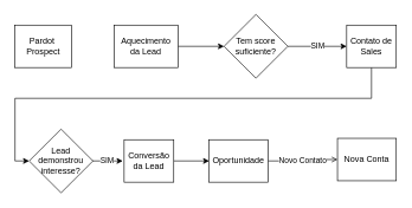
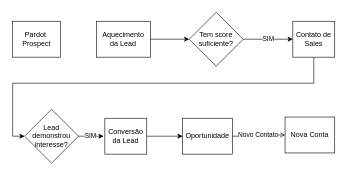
  <mxCell id="0" />
  <mxCell id="1" parent="0" />
  <mxCell id="2" value="Pardot&amp;nbsp;&lt;br&gt;Prospect" style="rounded=0;whiteSpace=wrap;html=1;" vertex="1" parent="1"><mxGeometry x="20" y="35" width="80" height="60" as="geometry" /></mxCell>
  <mxCell id="3" style="edgeStyle=orthogonalEdgeStyle;rounded=0;orthogonalLoop=1;jettySize=auto;html=1;exitX=1;exitY=0.5;exitDx=0;exitDy=0;" edge="1" parent="1" source="4" target="6"><mxGeometry relative="1" as="geometry" /></mxCell>
  <mxCell id="4" value="Aquecimento &lt;br&gt;da Lead" style="rounded=0;whiteSpace=wrap;html=1;" vertex="1" parent="1"><mxGeometry x="160" y="35" width="90" height="60" as="geometry" /></mxCell>
  <mxCell id="5" value="SIM" style="edgeStyle=orthogonalEdgeStyle;rounded=0;orthogonalLoop=1;jettySize=auto;html=1;exitX=1;exitY=0.5;exitDx=0;exitDy=0;entryX=0;entryY=0.5;entryDx=0;entryDy=0;" edge="1" parent="1" source="6" target="8"><mxGeometry relative="1" as="geometry"><mxPoint x="413" y="62" as="targetPoint" /></mxGeometry></mxCell>
  <mxCell id="6" value="Tem score&lt;br&gt;suficiente?" style="rhombus;whiteSpace=wrap;html=1;" vertex="1" parent="1"><mxGeometry x="315" y="20" width="90" height="90" as="geometry" /></mxCell>
  <mxCell id="7" style="edgeStyle=orthogonalEdgeStyle;rounded=0;orthogonalLoop=1;jettySize=auto;html=1;exitX=0.5;exitY=1;exitDx=0;exitDy=0;entryX=0;entryY=0.5;entryDx=0;entryDy=0;" edge="1" parent="1" source="8" target="10"><mxGeometry relative="1" as="geometry" /></mxCell>
  <mxCell id="8" value="Contato de Sales" style="rounded=0;whiteSpace=wrap;html=1;" vertex="1" parent="1"><mxGeometry x="488" y="35" width="70" height="60" as="geometry" /></mxCell>
  <mxCell id="9" value="SIM" style="edgeStyle=orthogonalEdgeStyle;rounded=0;orthogonalLoop=1;jettySize=auto;html=1;exitX=1;exitY=0.5;exitDx=0;exitDy=0;entryX=0;entryY=0.5;entryDx=0;entryDy=0;" edge="1" parent="1"><mxGeometry relative="1" as="geometry"><mxPoint x="172" y="227" as="targetPoint" /><mxPoint x="128" y="227" as="sourcePoint" /></mxGeometry></mxCell>
  <mxCell id="10" value="Lead demonstrou interesse?" style="rhombus;whiteSpace=wrap;html=1;" vertex="1" parent="1"><mxGeometry x="40" y="182" width="90" height="90" as="geometry" /></mxCell>
  <mxCell id="11" style="edgeStyle=orthogonalEdgeStyle;rounded=0;orthogonalLoop=1;jettySize=auto;html=1;exitX=1;exitY=0.5;exitDx=0;exitDy=0;entryX=0;entryY=0.5;entryDx=0;entryDy=0;" edge="1" parent="1" source="12" target="14"><mxGeometry relative="1" as="geometry" /></mxCell>
  <mxCell id="12" value="Conversão da Lead" style="rounded=0;whiteSpace=wrap;html=1;" vertex="1" parent="1"><mxGeometry x="174" y="197" width="70" height="60" as="geometry" /></mxCell>
  <mxCell id="13" value="Novo Contato" style="edgeStyle=orthogonalEdgeStyle;rounded=0;orthogonalLoop=1;jettySize=auto;html=1;exitX=1;exitY=0.5;exitDx=0;exitDy=0;entryX=0;entryY=0.5;entryDx=0;entryDy=0;endArrow=open;" edge="1" parent="1" source="14" target="15"><mxGeometry relative="1" as="geometry"><Array as="points"><mxPoint x="426" y="227" /><mxPoint x="426" y="225" /></Array></mxGeometry></mxCell>
- <mxCell id="14" value="Oportunidade" style="rounded=0;whiteSpace=wrap;html=1;" vertex="1" parent="1"><mxGeometry x="294" y="197" width="83" height="60" as="geometry" /></mxCell>
+ <mxCell id="14" value="Oportunidade" style="rounded=0;whiteSpace=wrap;html=1;" vertex="1" parent="1"><mxGeometry x="304" y="197" width="83" height="60" as="geometry" /></mxCell>
  <mxCell id="15" value="Nova Conta" style="rounded=0;whiteSpace=wrap;html=1;" vertex="1" parent="1"><mxGeometry x="475" y="195" width="83" height="60" as="geometry" /></mxCell>
